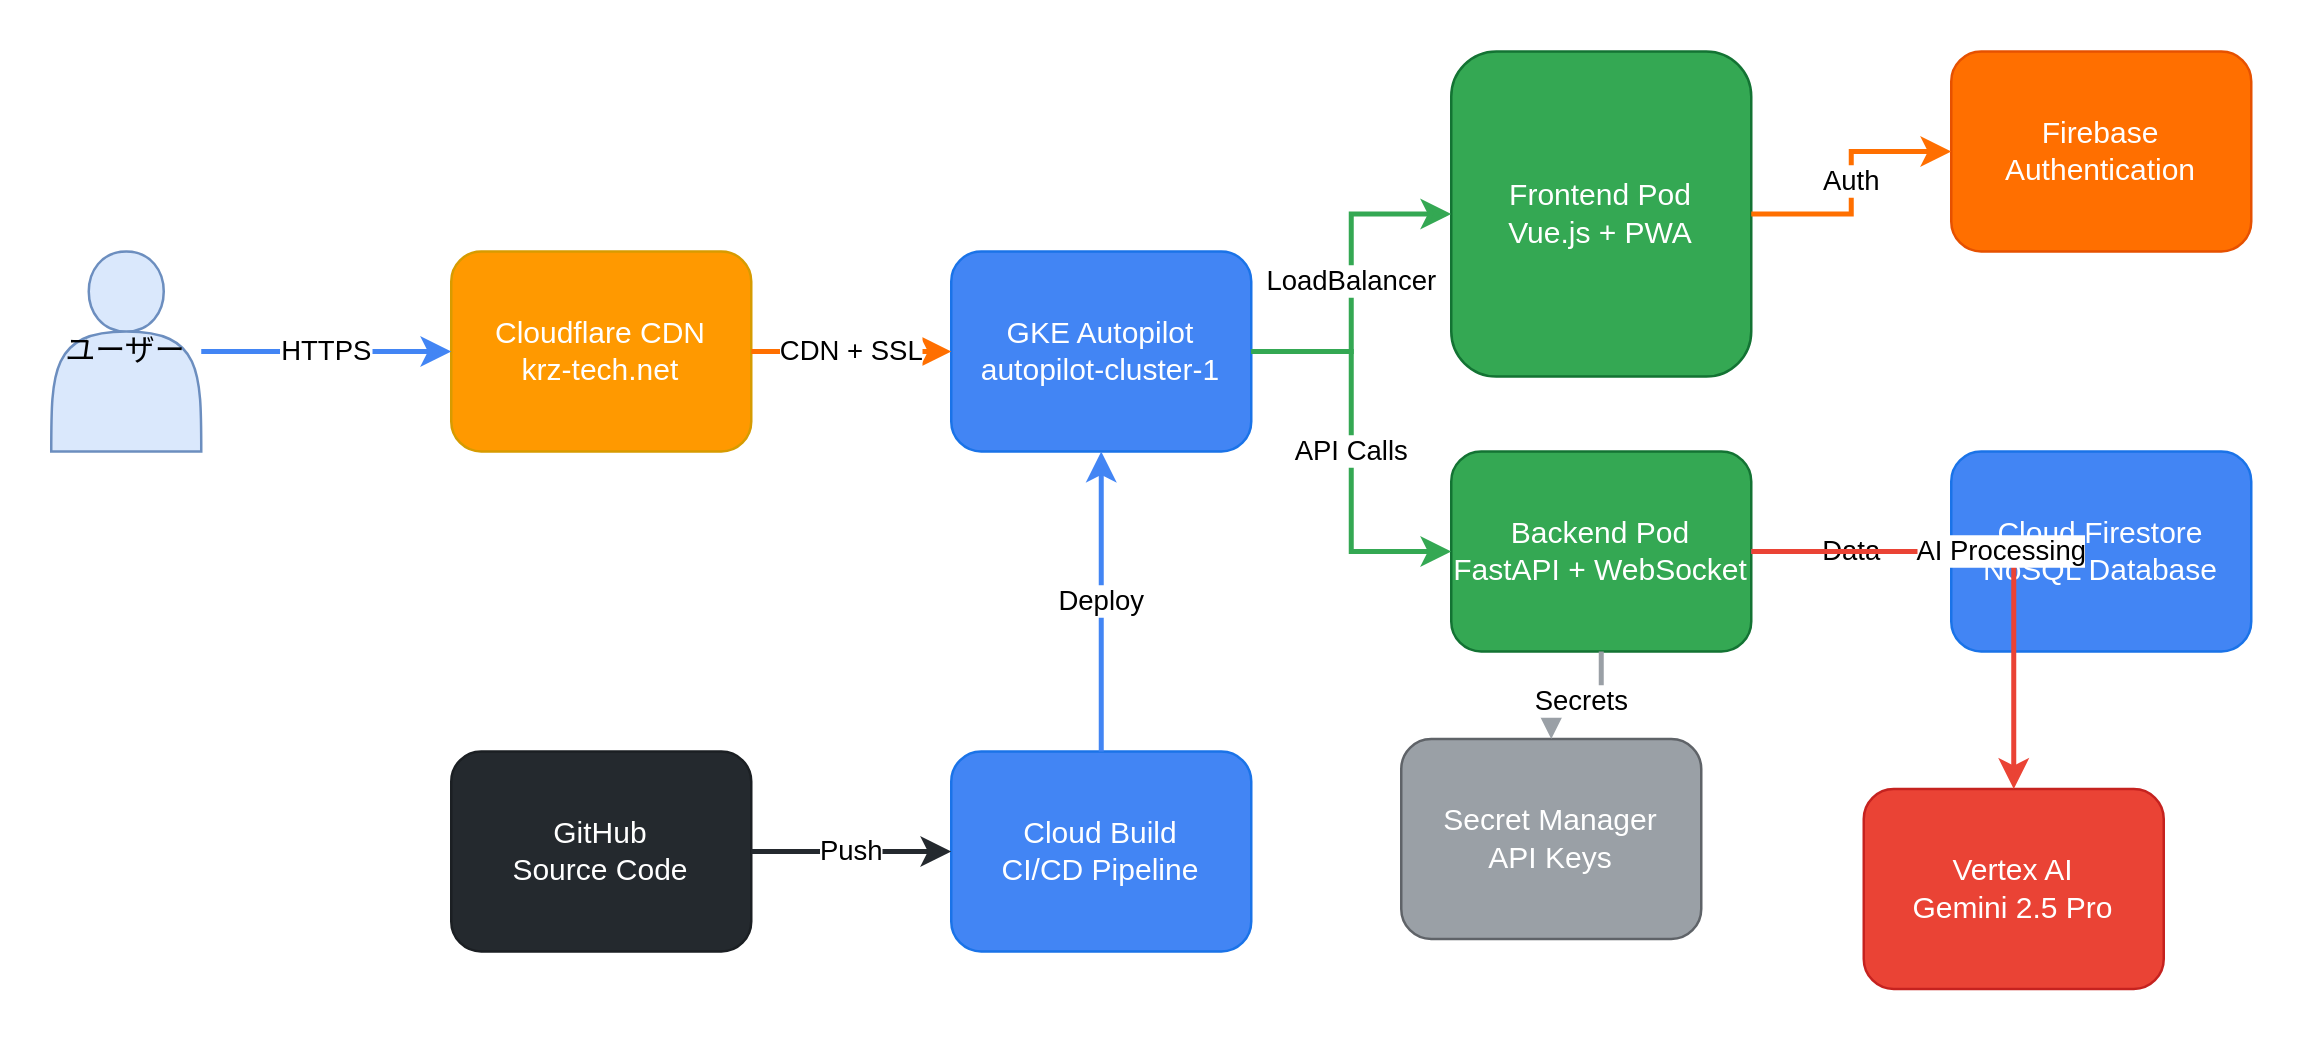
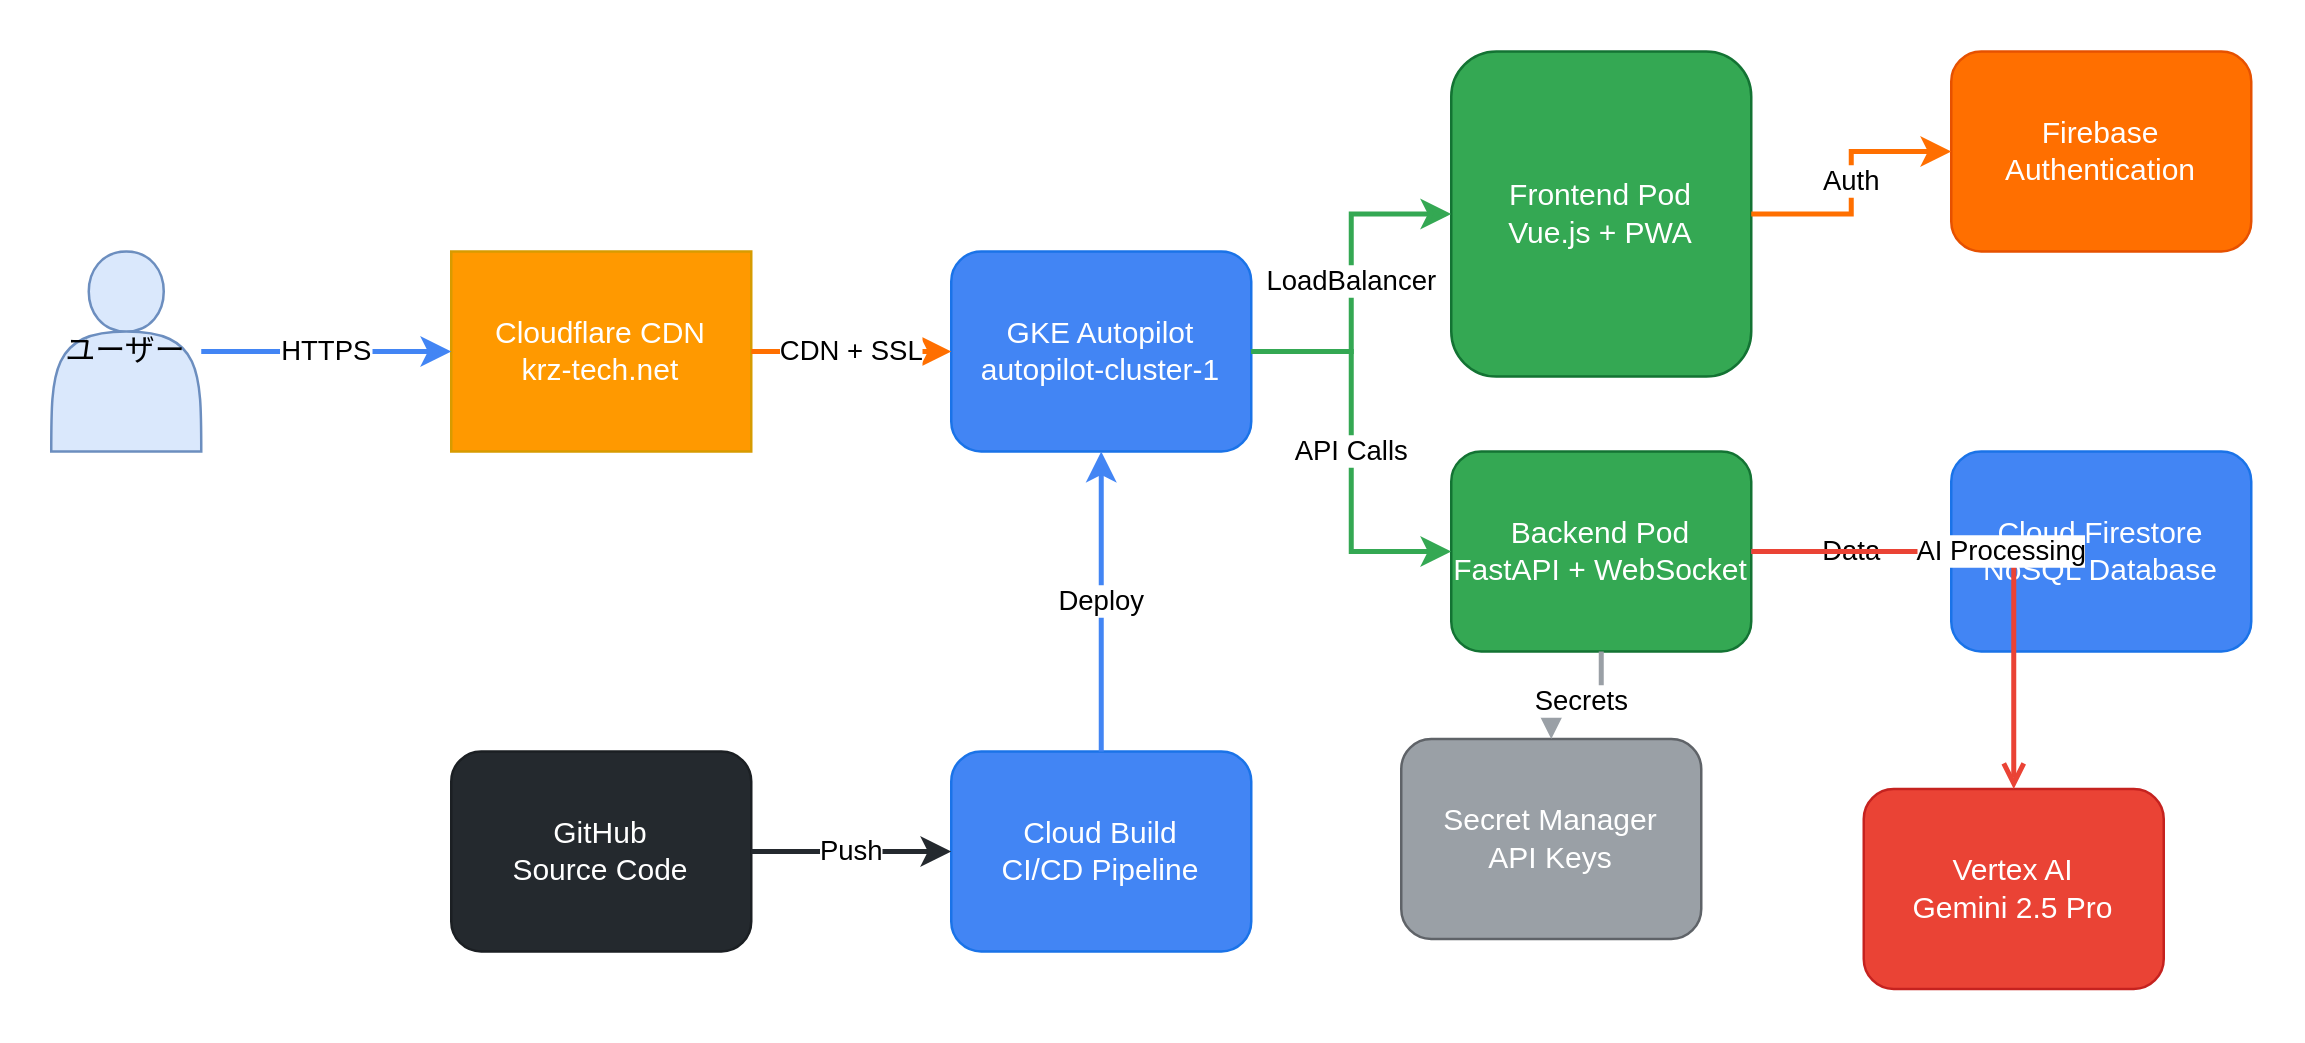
  <mxCell id="0" />
  <mxCell id="1" parent="0" />
  <mxCell id="2" value="ユーザー" style="shape=actor;whiteSpace=wrap;html=1;fillColor=#dae8fc;strokeColor=#6c8ebf;" parent="1" vertex="1"><mxGeometry x="20" y="100" width="60" height="80" as="geometry" /></mxCell>
- <mxCell id="3" value="Cloudflare CDN&#10;krz-tech.net" style="rounded=1;whiteSpace=wrap;html=1;fillColor=#ff9900;strokeColor=#d79b00;fontColor=#ffffff;" parent="1" vertex="1"><mxGeometry x="180" y="100" width="120" height="80" as="geometry" /></mxCell>
+ <mxCell id="3" value="Cloudflare CDN&#10;krz-tech.net" style="whiteSpace=wrap;html=1;fillColor=#ff9900;strokeColor=#d79b00;fontColor=#ffffff;rounded=0;" parent="1" vertex="1"><mxGeometry x="180" y="100" width="120" height="80" as="geometry" /></mxCell>
  <mxCell id="4" value="GKE Autopilot&#10;autopilot-cluster-1" style="rounded=1;whiteSpace=wrap;html=1;fillColor=#4285f4;strokeColor=#1a73e8;fontColor=#ffffff;" parent="1" vertex="1"><mxGeometry x="380" y="100" width="120" height="80" as="geometry" /></mxCell>
  <mxCell id="5" value="Frontend Pod&#10;Vue.js + PWA" style="rounded=1;whiteSpace=wrap;html=1;fillColor=#34a853;strokeColor=#137333;fontColor=#ffffff;" parent="1" vertex="1"><mxGeometry x="580" y="20" width="120" height="130" as="geometry" /></mxCell>
  <mxCell id="6" value="Backend Pod&#10;FastAPI + WebSocket" style="rounded=1;whiteSpace=wrap;html=1;fillColor=#34a853;strokeColor=#137333;fontColor=#ffffff;" parent="1" vertex="1"><mxGeometry x="580" y="180" width="120" height="80" as="geometry" /></mxCell>
  <mxCell id="7" value="Firebase&#10;Authentication" style="rounded=1;whiteSpace=wrap;html=1;fillColor=#ff6f00;strokeColor=#e65100;fontColor=#ffffff;" parent="1" vertex="1"><mxGeometry x="780" y="20" width="120" height="80" as="geometry" /></mxCell>
  <mxCell id="8" value="Cloud Firestore&#10;NoSQL Database" style="rounded=1;whiteSpace=wrap;html=1;fillColor=#4285f4;strokeColor=#1a73e8;fontColor=#ffffff;" parent="1" vertex="1"><mxGeometry x="780" y="180" width="120" height="80" as="geometry" /></mxCell>
  <mxCell id="9" value="Vertex AI&#10;Gemini 2.5 Pro" style="rounded=1;whiteSpace=wrap;html=1;fillColor=#ea4335;strokeColor=#c5221f;fontColor=#ffffff;" parent="1" vertex="1"><mxGeometry x="745" y="315" width="120" height="80" as="geometry" /></mxCell>
  <mxCell id="10" value="Secret Manager&#10;API Keys" style="rounded=1;whiteSpace=wrap;html=1;fillColor=#9aa0a6;strokeColor=#5f6368;fontColor=#ffffff;" parent="1" vertex="1"><mxGeometry x="560" y="295" width="120" height="80" as="geometry" /></mxCell>
  <mxCell id="11" value="GitHub&#10;Source Code" style="rounded=1;whiteSpace=wrap;html=1;fillColor=#24292e;strokeColor=#1b1f23;fontColor=#ffffff;" parent="1" vertex="1"><mxGeometry x="180" y="300" width="120" height="80" as="geometry" /></mxCell>
  <mxCell id="12" value="Cloud Build&#10;CI/CD Pipeline" style="rounded=1;whiteSpace=wrap;html=1;fillColor=#4285f4;strokeColor=#1a73e8;fontColor=#ffffff;" parent="1" vertex="1"><mxGeometry x="380" y="300" width="120" height="80" as="geometry" /></mxCell>
  <mxCell id="13" value="HTTPS" style="edgeStyle=orthogonalEdgeStyle;rounded=0;orthogonalLoop=1;jettySize=auto;html=1;strokeColor=#4285f4;strokeWidth=2;" parent="1" source="2" target="3" edge="1"><mxGeometry relative="1" as="geometry" /></mxCell>
  <mxCell id="14" value="CDN + SSL" style="edgeStyle=orthogonalEdgeStyle;rounded=0;orthogonalLoop=1;jettySize=auto;html=1;strokeColor=#ff6f00;strokeWidth=2;" parent="1" source="3" target="4" edge="1"><mxGeometry relative="1" as="geometry" /></mxCell>
  <mxCell id="15" value="LoadBalancer" style="edgeStyle=orthogonalEdgeStyle;rounded=0;orthogonalLoop=1;jettySize=auto;html=1;strokeColor=#34a853;strokeWidth=2;" parent="1" source="4" target="5" edge="1"><mxGeometry relative="1" as="geometry" /></mxCell>
  <mxCell id="16" value="API Calls" style="edgeStyle=orthogonalEdgeStyle;rounded=0;orthogonalLoop=1;jettySize=auto;html=1;strokeColor=#34a853;strokeWidth=2;" parent="1" source="4" target="6" edge="1"><mxGeometry relative="1" as="geometry" /></mxCell>
  <mxCell id="17" value="Auth" style="edgeStyle=orthogonalEdgeStyle;rounded=0;orthogonalLoop=1;jettySize=auto;html=1;strokeColor=#ff6f00;strokeWidth=2;" parent="1" source="5" target="7" edge="1"><mxGeometry relative="1" as="geometry" /></mxCell>
  <mxCell id="18" value="Data" style="edgeStyle=orthogonalEdgeStyle;rounded=0;orthogonalLoop=1;jettySize=auto;html=1;strokeColor=#4285f4;strokeWidth=2;" parent="1" source="6" target="8" edge="1"><mxGeometry relative="1" as="geometry" /></mxCell>
- <mxCell id="19" value="AI Processing" style="edgeStyle=orthogonalEdgeStyle;rounded=0;orthogonalLoop=1;jettySize=auto;html=1;strokeColor=#ea4335;strokeWidth=2;" parent="1" source="6" target="9" edge="1"><mxGeometry relative="1" as="geometry" /></mxCell>
+ <mxCell id="19" value="AI Processing" style="edgeStyle=orthogonalEdgeStyle;rounded=0;orthogonalLoop=1;jettySize=auto;html=1;strokeColor=#ea4335;strokeWidth=2;endArrow=open;" parent="1" source="6" target="9" edge="1"><mxGeometry relative="1" as="geometry" /></mxCell>
  <mxCell id="20" value="Secrets" style="edgeStyle=orthogonalEdgeStyle;rounded=0;orthogonalLoop=1;jettySize=auto;html=1;strokeColor=#9aa0a6;strokeWidth=2;" parent="1" source="6" target="10" edge="1"><mxGeometry relative="1" as="geometry" /></mxCell>
  <mxCell id="21" value="Push" style="edgeStyle=orthogonalEdgeStyle;rounded=0;orthogonalLoop=1;jettySize=auto;html=1;strokeColor=#24292e;strokeWidth=2;" parent="1" source="11" target="12" edge="1"><mxGeometry relative="1" as="geometry" /></mxCell>
  <mxCell id="22" value="Deploy" style="edgeStyle=orthogonalEdgeStyle;rounded=0;orthogonalLoop=1;jettySize=auto;html=1;strokeColor=#4285f4;strokeWidth=2;" parent="1" source="12" target="4" edge="1"><mxGeometry relative="1" as="geometry" /></mxCell>
